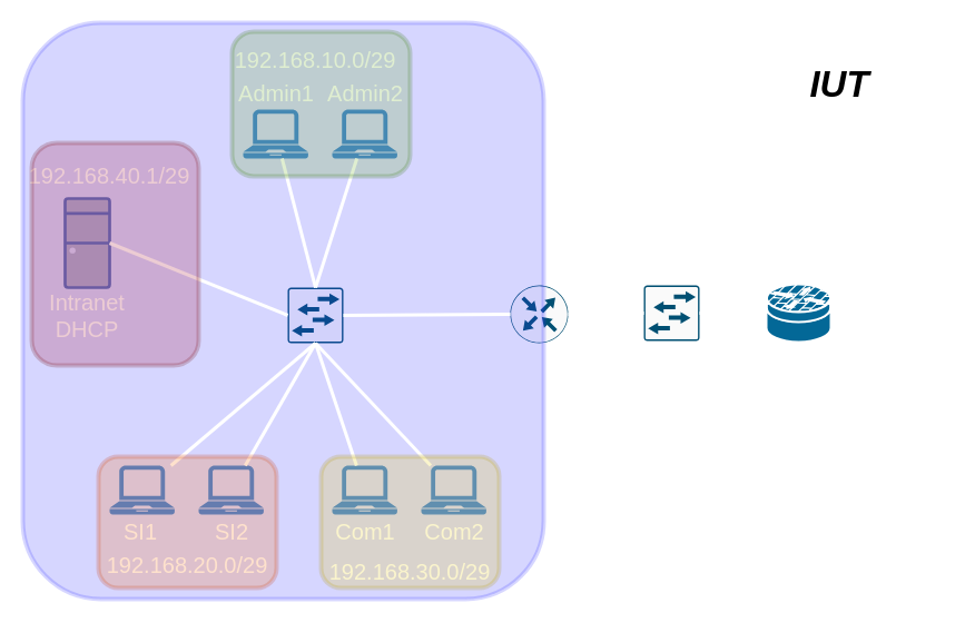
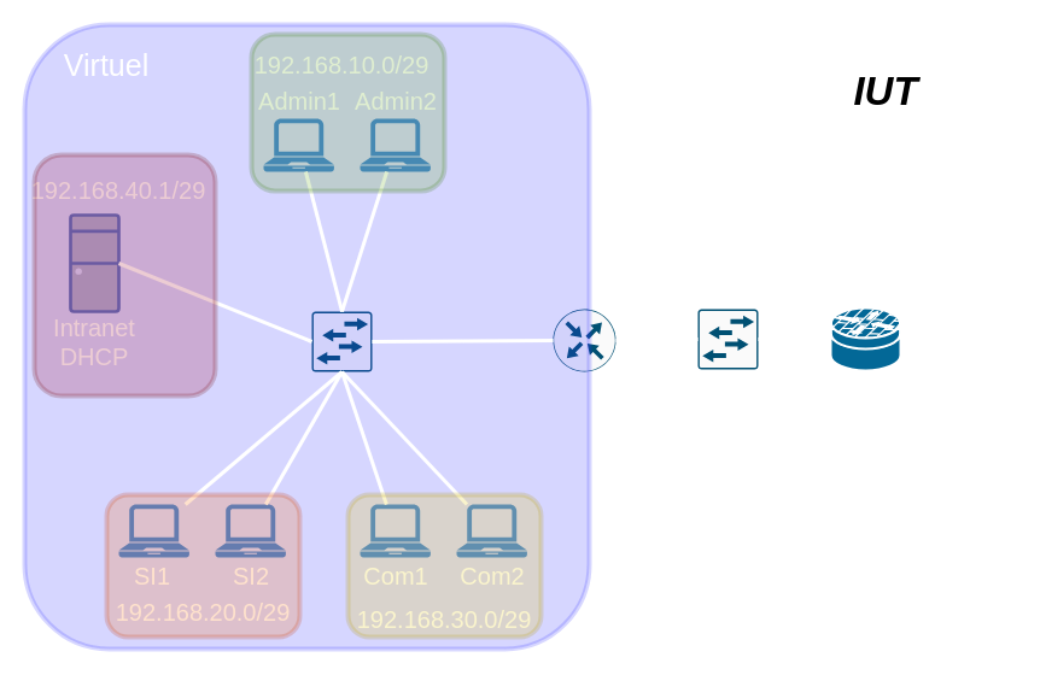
  <mxCell id="0" />
  <mxCell id="1" parent="0" />
  <mxCell id="2" value="" style="sketch=0;points=[[0.015,0.015,0],[0.985,0.015,0],[0.985,0.985,0],[0.015,0.985,0],[0.25,0,0],[0.5,0,0],[0.75,0,0],[1,0.25,0],[1,0.5,0],[1,0.75,0],[0.75,1,0],[0.5,1,0],[0.25,1,0],[0,0.75,0],[0,0.5,0],[0,0.25,0]];verticalLabelPosition=bottom;html=1;verticalAlign=top;aspect=fixed;align=center;pointerEvents=1;shape=mxgraph.cisco19.rect;prIcon=l2_switch;fillColor=#FAFAFA;strokeColor=#005073;" vertex="1" parent="1"><mxGeometry x="258" y="258" width="50" height="50" as="geometry" /></mxCell>
  <mxCell id="3" value="" style="sketch=0;points=[[0.5,0,0],[1,0.5,0],[0.5,1,0],[0,0.5,0],[0.145,0.145,0],[0.856,0.145,0],[0.855,0.856,0],[0.145,0.855,0]];verticalLabelPosition=bottom;html=1;verticalAlign=top;aspect=fixed;align=center;pointerEvents=1;shape=mxgraph.cisco19.rect;prIcon=router;fillColor=#FAFAFA;strokeColor=#005073;" vertex="1" parent="1"><mxGeometry x="458" y="256" width="52" height="52" as="geometry" /></mxCell>
  <mxCell id="4" value="" style="pointerEvents=1;shadow=0;dashed=0;html=1;strokeColor=none;fillColor=#4495D1;labelPosition=center;verticalLabelPosition=bottom;verticalAlign=top;align=center;outlineConnect=0;shape=mxgraph.veeam.laptop;" vertex="1" parent="1"><mxGeometry x="178" y="418" width="58.4" height="44" as="geometry" /></mxCell>
  <mxCell id="5" value="" style="fontColor=#0066CC;verticalAlign=top;verticalLabelPosition=bottom;labelPosition=center;align=center;html=1;outlineConnect=0;fillColor=#CCCCCC;strokeColor=#6881B3;gradientColor=none;gradientDirection=north;strokeWidth=2;shape=mxgraph.networks.desktop_pc;" vertex="1" parent="1"><mxGeometry x="58" y="178" width="40" height="80" as="geometry" /></mxCell>
  <mxCell id="6" value="" style="pointerEvents=1;shadow=0;dashed=0;html=1;strokeColor=none;fillColor=#4495D1;labelPosition=center;verticalLabelPosition=bottom;verticalAlign=top;align=center;outlineConnect=0;shape=mxgraph.veeam.laptop;" vertex="1" parent="1"><mxGeometry x="98" y="418" width="58.4" height="44" as="geometry" /></mxCell>
  <mxCell id="7" value="" style="pointerEvents=1;shadow=0;dashed=0;html=1;strokeColor=none;fillColor=#4495D1;labelPosition=center;verticalLabelPosition=bottom;verticalAlign=top;align=center;outlineConnect=0;shape=mxgraph.veeam.laptop;" vertex="1" parent="1"><mxGeometry x="298" y="418" width="58.4" height="44" as="geometry" /></mxCell>
  <mxCell id="8" value="" style="pointerEvents=1;shadow=0;dashed=0;html=1;strokeColor=none;fillColor=#4495D1;labelPosition=center;verticalLabelPosition=bottom;verticalAlign=top;align=center;outlineConnect=0;shape=mxgraph.veeam.laptop;" vertex="1" parent="1"><mxGeometry x="378" y="418" width="58.4" height="44" as="geometry" /></mxCell>
  <mxCell id="9" value="" style="pointerEvents=1;shadow=0;dashed=0;html=1;strokeColor=none;fillColor=#4495D1;labelPosition=center;verticalLabelPosition=bottom;verticalAlign=top;align=center;outlineConnect=0;shape=mxgraph.veeam.laptop;" vertex="1" parent="1"><mxGeometry x="218" y="98" width="58.4" height="44" as="geometry" /></mxCell>
  <mxCell id="10" value="" style="pointerEvents=1;shadow=0;dashed=0;html=1;strokeColor=none;fillColor=#4495D1;labelPosition=center;verticalLabelPosition=bottom;verticalAlign=top;align=center;outlineConnect=0;shape=mxgraph.veeam.laptop;" vertex="1" parent="1"><mxGeometry x="298" y="98" width="58.4" height="44" as="geometry" /></mxCell>
  <mxCell id="11" value="" style="sketch=0;points=[[0.015,0.015,0],[0.985,0.015,0],[0.985,0.985,0],[0.015,0.985,0],[0.25,0,0],[0.5,0,0],[0.75,0,0],[1,0.25,0],[1,0.5,0],[1,0.75,0],[0.75,1,0],[0.5,1,0],[0.25,1,0],[0,0.75,0],[0,0.5,0],[0,0.25,0]];verticalLabelPosition=bottom;html=1;verticalAlign=top;aspect=fixed;align=center;pointerEvents=1;shape=mxgraph.cisco19.rect;prIcon=l2_switch;fillColor=#FAFAFA;strokeColor=#005073;" vertex="1" parent="1"><mxGeometry x="578" y="256" width="50" height="50" as="geometry" /></mxCell>
  <mxCell id="12" style="edgeStyle=none;html=1;exitX=0.5;exitY=0;exitDx=0;exitDy=0;exitPerimeter=0;entryX=0.55;entryY=0.95;entryDx=0;entryDy=0;entryPerimeter=0;endArrow=none;endFill=0;strokeWidth=3;strokeColor=#FFFFFF;" edge="1" parent="1" source="13" target="14"><mxGeometry relative="1" as="geometry" /></mxCell>
  <mxCell id="13" value="" style="shape=mxgraph.cisco.security.router_firewall;html=1;pointerEvents=1;dashed=0;fillColor=#036897;strokeColor=#ffffff;strokeWidth=2;verticalLabelPosition=bottom;verticalAlign=top;align=center;outlineConnect=0;" vertex="1" parent="1"><mxGeometry x="688" y="255" width="58" height="52" as="geometry" /></mxCell>
  <mxCell id="14" value="" style="ellipse;shape=cloud;whiteSpace=wrap;html=1;strokeColor=#FFFFFF;fillColor=#FFFFFF;" vertex="1" parent="1"><mxGeometry x="663" y="20" width="182" height="110" as="geometry" /></mxCell>
- <mxCell id="15" value="&lt;font color=&quot;#000000&quot; size=&quot;1&quot;&gt;&lt;b&gt;&lt;i style=&quot;font-size: 33px&quot;&gt;IUT&lt;/i&gt;&lt;/b&gt;&lt;/font&gt;" style="text;html=1;align=center;verticalAlign=middle;whiteSpace=wrap;rounded=0;strokeWidth=0;" vertex="1" parent="1"><mxGeometry x="713" y="52" width="82" height="46" as="geometry" /></mxCell>
+ <mxCell id="15" value="&lt;font color=&quot;#000000&quot; size=&quot;1&quot;&gt;&lt;b&gt;&lt;i style=&quot;font-size: 33px&quot;&gt;IUT&lt;/i&gt;&lt;/b&gt;&lt;/font&gt;" style="text;html=1;align=center;verticalAlign=middle;whiteSpace=wrap;rounded=0;strokeWidth=0;" vertex="1" parent="1"><mxGeometry x="693" y="52" width="82" height="46" as="geometry" /></mxCell>
  <mxCell id="16" value="" style="rounded=1;whiteSpace=wrap;html=1;fontSize=33;fontColor=#ffffff;strokeColor=#3333FF;strokeWidth=4;fillColor=#3333FF;opacity=20;" vertex="1" parent="1"><mxGeometry x="20" y="20" width="468" height="518" as="geometry" /></mxCell>
  <mxCell id="17" value="" style="endArrow=none;html=1;fontSize=33;fontColor=#000000;strokeColor=#FFFFFF;strokeWidth=3;exitX=0.5;exitY=1;exitDx=0;exitDy=0;exitPerimeter=0;" edge="1" parent="1" source="2" target="7"><mxGeometry width="50" height="50" relative="1" as="geometry"><mxPoint x="318" y="378" as="sourcePoint" /><mxPoint x="368" y="328" as="targetPoint" /></mxGeometry></mxCell>
  <mxCell id="18" value="" style="endArrow=none;html=1;fontSize=33;fontColor=#000000;strokeColor=#FFFFFF;strokeWidth=3;exitX=0.5;exitY=1;exitDx=0;exitDy=0;exitPerimeter=0;" edge="1" parent="1" source="2" target="8"><mxGeometry width="50" height="50" relative="1" as="geometry"><mxPoint x="318" y="378" as="sourcePoint" /><mxPoint x="368" y="328" as="targetPoint" /></mxGeometry></mxCell>
  <mxCell id="19" value="" style="endArrow=none;html=1;fontSize=33;fontColor=#000000;strokeColor=#FFFFFF;strokeWidth=3;exitX=0.5;exitY=1;exitDx=0;exitDy=0;exitPerimeter=0;" edge="1" parent="1" source="2" target="4"><mxGeometry width="50" height="50" relative="1" as="geometry"><mxPoint x="318" y="378" as="sourcePoint" /><mxPoint x="368" y="328" as="targetPoint" /></mxGeometry></mxCell>
  <mxCell id="20" value="" style="endArrow=none;html=1;fontSize=33;fontColor=#000000;strokeColor=#FFFFFF;strokeWidth=3;entryX=0.5;entryY=1;entryDx=0;entryDy=0;entryPerimeter=0;" edge="1" parent="1" source="6" target="2"><mxGeometry width="50" height="50" relative="1" as="geometry"><mxPoint x="318" y="378" as="sourcePoint" /><mxPoint x="278" y="308" as="targetPoint" /></mxGeometry></mxCell>
  <mxCell id="21" value="" style="endArrow=none;html=1;fontSize=33;fontColor=#000000;strokeColor=#FFFFFF;strokeWidth=3;exitX=0.5;exitY=0;exitDx=0;exitDy=0;exitPerimeter=0;" edge="1" parent="1" source="2" target="9"><mxGeometry width="50" height="50" relative="1" as="geometry"><mxPoint x="288" y="248" as="sourcePoint" /><mxPoint x="398" y="218" as="targetPoint" /></mxGeometry></mxCell>
  <mxCell id="22" value="" style="endArrow=none;html=1;fontSize=33;fontColor=#000000;strokeColor=#FFFFFF;strokeWidth=3;exitX=0.5;exitY=0;exitDx=0;exitDy=0;exitPerimeter=0;" edge="1" parent="1" source="2" target="10"><mxGeometry width="50" height="50" relative="1" as="geometry"><mxPoint x="348" y="268" as="sourcePoint" /><mxPoint x="398" y="218" as="targetPoint" /></mxGeometry></mxCell>
  <mxCell id="23" value="" style="endArrow=none;html=1;fontSize=33;fontColor=#000000;strokeColor=#FFFFFF;strokeWidth=3;exitX=1;exitY=0.5;exitDx=0;exitDy=0;exitPerimeter=0;entryX=0;entryY=0.5;entryDx=0;entryDy=0;entryPerimeter=0;" edge="1" parent="1" source="5" target="2"><mxGeometry width="50" height="50" relative="1" as="geometry"><mxPoint x="98" y="208" as="sourcePoint" /><mxPoint x="148" y="158" as="targetPoint" /></mxGeometry></mxCell>
  <mxCell id="24" value="" style="endArrow=none;html=1;fontSize=33;fontColor=#000000;strokeColor=#FFFFFF;strokeWidth=3;exitX=1;exitY=0.5;exitDx=0;exitDy=0;exitPerimeter=0;entryX=0;entryY=0.5;entryDx=0;entryDy=0;entryPerimeter=0;" edge="1" parent="1" source="2" target="3"><mxGeometry width="50" height="50" relative="1" as="geometry"><mxPoint x="318" y="338" as="sourcePoint" /><mxPoint x="468" y="278" as="targetPoint" /></mxGeometry></mxCell>
  <mxCell id="25" value="" style="endArrow=none;html=1;fontSize=33;fontColor=#000000;strokeColor=#FFFFFF;strokeWidth=3;entryX=0;entryY=0.5;entryDx=0;entryDy=0;entryPerimeter=0;exitX=1;exitY=0.5;exitDx=0;exitDy=0;exitPerimeter=0;" edge="1" parent="1" source="3" target="11"><mxGeometry width="50" height="50" relative="1" as="geometry"><mxPoint x="318" y="338" as="sourcePoint" /><mxPoint x="368" y="288" as="targetPoint" /></mxGeometry></mxCell>
  <mxCell id="26" value="" style="endArrow=none;html=1;fontSize=33;fontColor=#000000;strokeColor=#FFFFFF;strokeWidth=3;entryX=0;entryY=0.5;entryDx=0;entryDy=0;entryPerimeter=0;exitX=1;exitY=0.5;exitDx=0;exitDy=0;exitPerimeter=0;" edge="1" parent="1" source="11" target="13"><mxGeometry width="50" height="50" relative="1" as="geometry"><mxPoint x="278" y="318" as="sourcePoint" /><mxPoint x="328" y="268" as="targetPoint" /></mxGeometry></mxCell>
  <mxCell id="27" value="SI1" style="text;html=1;strokeColor=none;fillColor=none;align=center;verticalAlign=middle;whiteSpace=wrap;rounded=0;fontSize=20;fontColor=#FFFFFF;opacity=20;" vertex="1" parent="1"><mxGeometry x="96.4" y="462" width="60" height="30" as="geometry" /></mxCell>
  <mxCell id="28" value="SI2&lt;span style=&quot;color: rgba(0 , 0 , 0 , 0) ; font-family: monospace ; font-size: 0px&quot;&gt;%3CmxGraphModel%3E%3Croot%3E%3CmxCell%20id%3D%220%22%2F%3E%3CmxCell%20id%3D%221%22%20parent%3D%220%22%2F%3E%3CmxCell%20id%3D%222%22%20value%3D%22SI1%22%20style%3D%22text%3Bhtml%3D1%3BstrokeColor%3Dnone%3BfillColor%3Dnone%3Balign%3Dcenter%3BverticalAlign%3Dmiddle%3BwhiteSpace%3Dwrap%3Brounded%3D0%3BfontSize%3D20%3BfontColor%3D%23FFFFFF%3Bopacity%3D20%3B%22%20vertex%3D%221%22%20parent%3D%221%22%3E%3CmxGeometry%20x%3D%2278.4%22%20y%3D%22444%22%20width%3D%2260%22%20height%3D%2230%22%20as%3D%22geometry%22%2F%3E%3C%2FmxCell%3E%3C%2Froot%3E%3C%2FmxGraphModel%3E&lt;/span&gt;" style="text;html=1;strokeColor=none;fillColor=none;align=center;verticalAlign=middle;whiteSpace=wrap;rounded=0;fontSize=20;fontColor=#FFFFFF;opacity=20;" vertex="1" parent="1"><mxGeometry x="178" y="462" width="60" height="30" as="geometry" /></mxCell>
  <mxCell id="29" value="Com1" style="text;html=1;strokeColor=none;fillColor=none;align=center;verticalAlign=middle;whiteSpace=wrap;rounded=0;fontSize=20;fontColor=#FFFFFF;opacity=20;" vertex="1" parent="1"><mxGeometry x="298" y="462" width="60" height="30" as="geometry" /></mxCell>
  <mxCell id="30" value="Com2" style="text;html=1;strokeColor=none;fillColor=none;align=center;verticalAlign=middle;whiteSpace=wrap;rounded=0;fontSize=20;fontColor=#FFFFFF;opacity=20;" vertex="1" parent="1"><mxGeometry x="378" y="462" width="60" height="30" as="geometry" /></mxCell>
  <mxCell id="31" value="Admin2" style="text;html=1;strokeColor=none;fillColor=none;align=center;verticalAlign=middle;whiteSpace=wrap;rounded=0;fontSize=20;fontColor=#FFFFFF;opacity=20;" vertex="1" parent="1"><mxGeometry x="298" y="68" width="60" height="30" as="geometry" /></mxCell>
  <mxCell id="32" value="Admin1" style="text;html=1;strokeColor=none;fillColor=none;align=center;verticalAlign=middle;whiteSpace=wrap;rounded=0;fontSize=20;fontColor=#FFFFFF;opacity=20;" vertex="1" parent="1"><mxGeometry x="218" y="68" width="60" height="30" as="geometry" /></mxCell>
  <mxCell id="33" value="Intranet DHCP" style="text;html=1;strokeColor=none;fillColor=none;align=center;verticalAlign=middle;whiteSpace=wrap;rounded=0;fontSize=20;fontColor=#FFFFFF;opacity=20;" vertex="1" parent="1"><mxGeometry x="48" y="268" width="60" height="30" as="geometry" /></mxCell>
  <mxCell id="34" value="192.168.40.1/29" style="text;html=1;strokeColor=none;fillColor=none;align=center;verticalAlign=middle;whiteSpace=wrap;rounded=0;fontSize=20;fontColor=#FFFFFF;opacity=20;" vertex="1" parent="1"><mxGeometry x="68" y="142" width="60" height="30" as="geometry" /></mxCell>
  <mxCell id="35" value="192.168.20.0/29" style="text;html=1;strokeColor=none;fillColor=none;align=center;verticalAlign=middle;whiteSpace=wrap;rounded=0;fontSize=20;fontColor=#FFFFFF;opacity=20;" vertex="1" parent="1"><mxGeometry x="138" y="492" width="60" height="30" as="geometry" /></mxCell>
  <mxCell id="36" value="192.168.30.0/29" style="text;html=1;strokeColor=none;fillColor=none;align=center;verticalAlign=middle;whiteSpace=wrap;rounded=0;fontSize=20;fontColor=#FFFFFF;opacity=20;" vertex="1" parent="1"><mxGeometry x="338" y="498" width="60" height="30" as="geometry" /></mxCell>
  <mxCell id="37" value="192.168.10.0/29" style="text;html=1;strokeColor=none;fillColor=none;align=center;verticalAlign=middle;whiteSpace=wrap;rounded=0;fontSize=20;fontColor=#FFFFFF;opacity=20;" vertex="1" parent="1"><mxGeometry x="253" y="38" width="60" height="30" as="geometry" /></mxCell>
+ <mxCell id="38" value="&lt;font style=&quot;font-size: 25px&quot;&gt;Virtuel&lt;/font&gt;" style="text;html=1;strokeColor=none;fillColor=none;align=center;verticalAlign=middle;whiteSpace=wrap;rounded=0;fontSize=20;fontColor=#FFFFFF;opacity=20;" vertex="1" parent="1"><mxGeometry x="48" y="38" width="80" height="30" as="geometry" /></mxCell>
  <mxCell id="39" value="" style="rounded=1;whiteSpace=wrap;html=1;fontSize=25;fontColor=#ffffff;strokeColor=#6F0000;strokeWidth=4;fillColor=#a20025;opacity=20;" vertex="1" parent="1"><mxGeometry x="28" y="128" width="150" height="200" as="geometry" /></mxCell>
  <mxCell id="40" value="" style="rounded=1;whiteSpace=wrap;html=1;fontSize=25;fontColor=#ffffff;strokeColor=#2D7600;strokeWidth=4;fillColor=#60a917;opacity=20;" vertex="1" parent="1"><mxGeometry x="208" y="28" width="160" height="130" as="geometry" /></mxCell>
  <mxCell id="41" value="" style="rounded=1;whiteSpace=wrap;html=1;fontSize=25;fontColor=#000000;strokeColor=#B09500;strokeWidth=4;fillColor=#e3c800;opacity=20;" vertex="1" parent="1"><mxGeometry x="288" y="410" width="160" height="118" as="geometry" /></mxCell>
  <mxCell id="42" value="" style="rounded=1;whiteSpace=wrap;html=1;fontSize=25;fontColor=#000000;strokeColor=#C73500;strokeWidth=4;fillColor=#fa6800;opacity=20;" vertex="1" parent="1"><mxGeometry x="88" y="410" width="160" height="118" as="geometry" /></mxCell>
